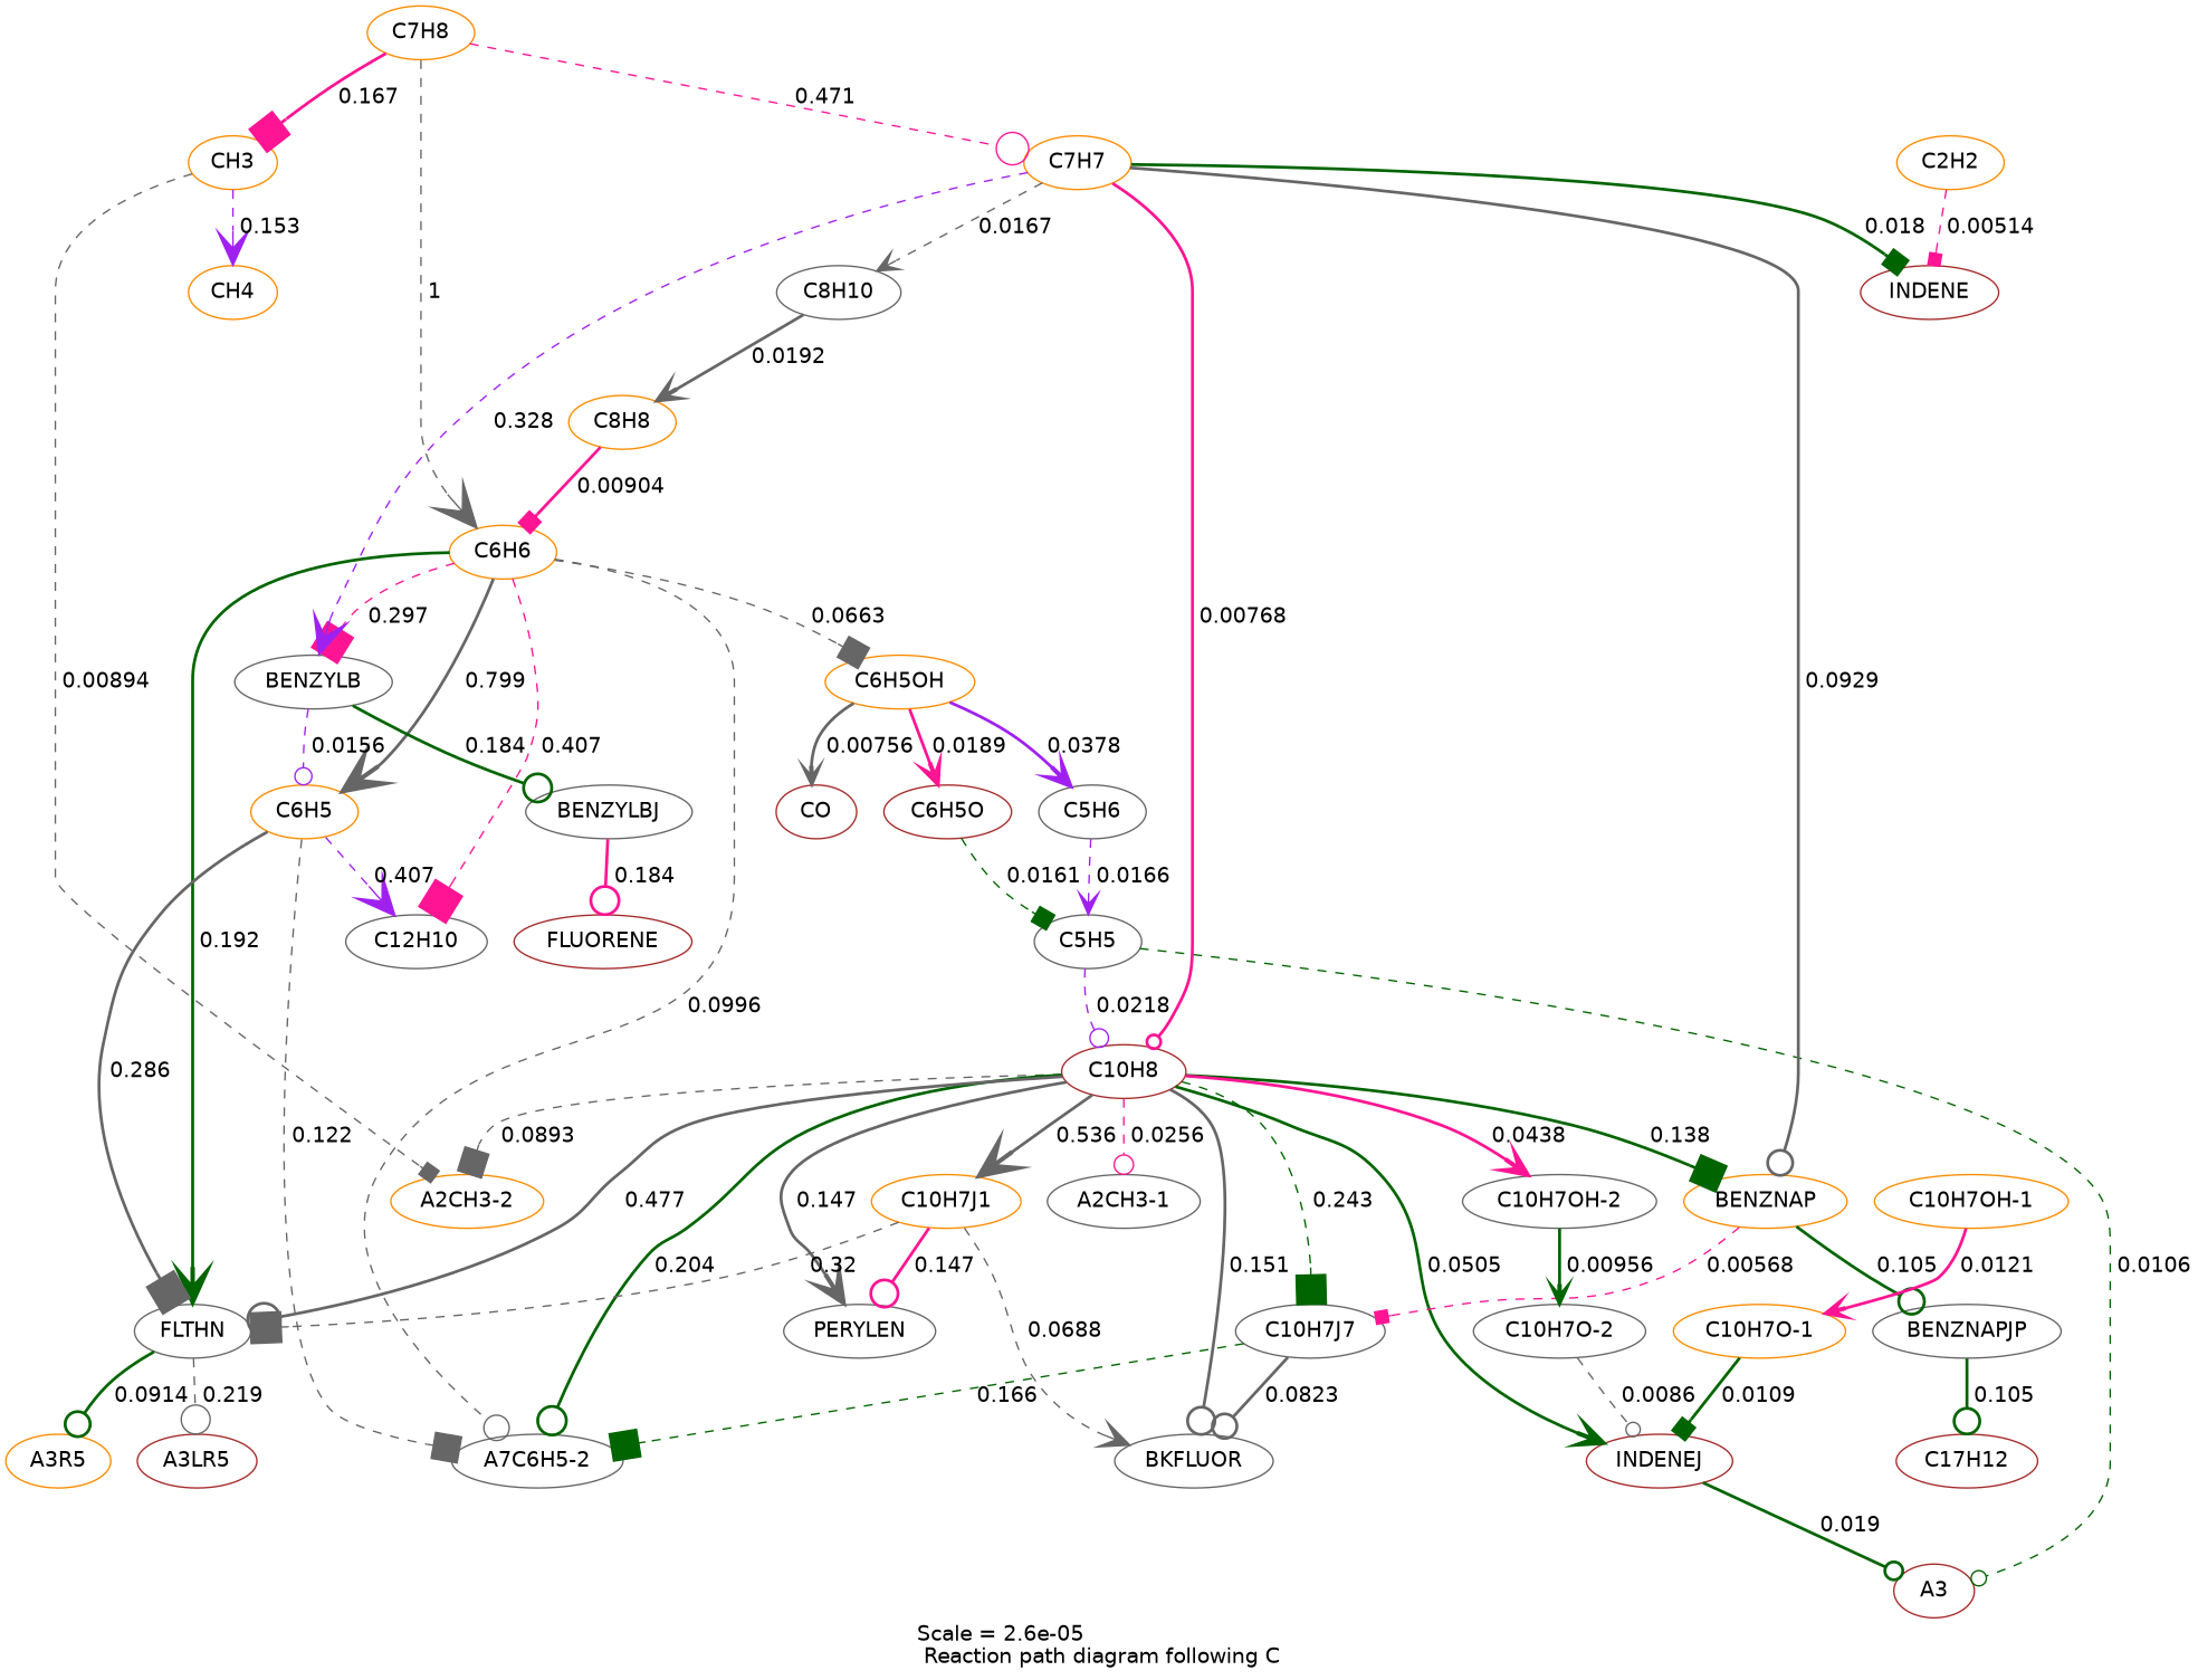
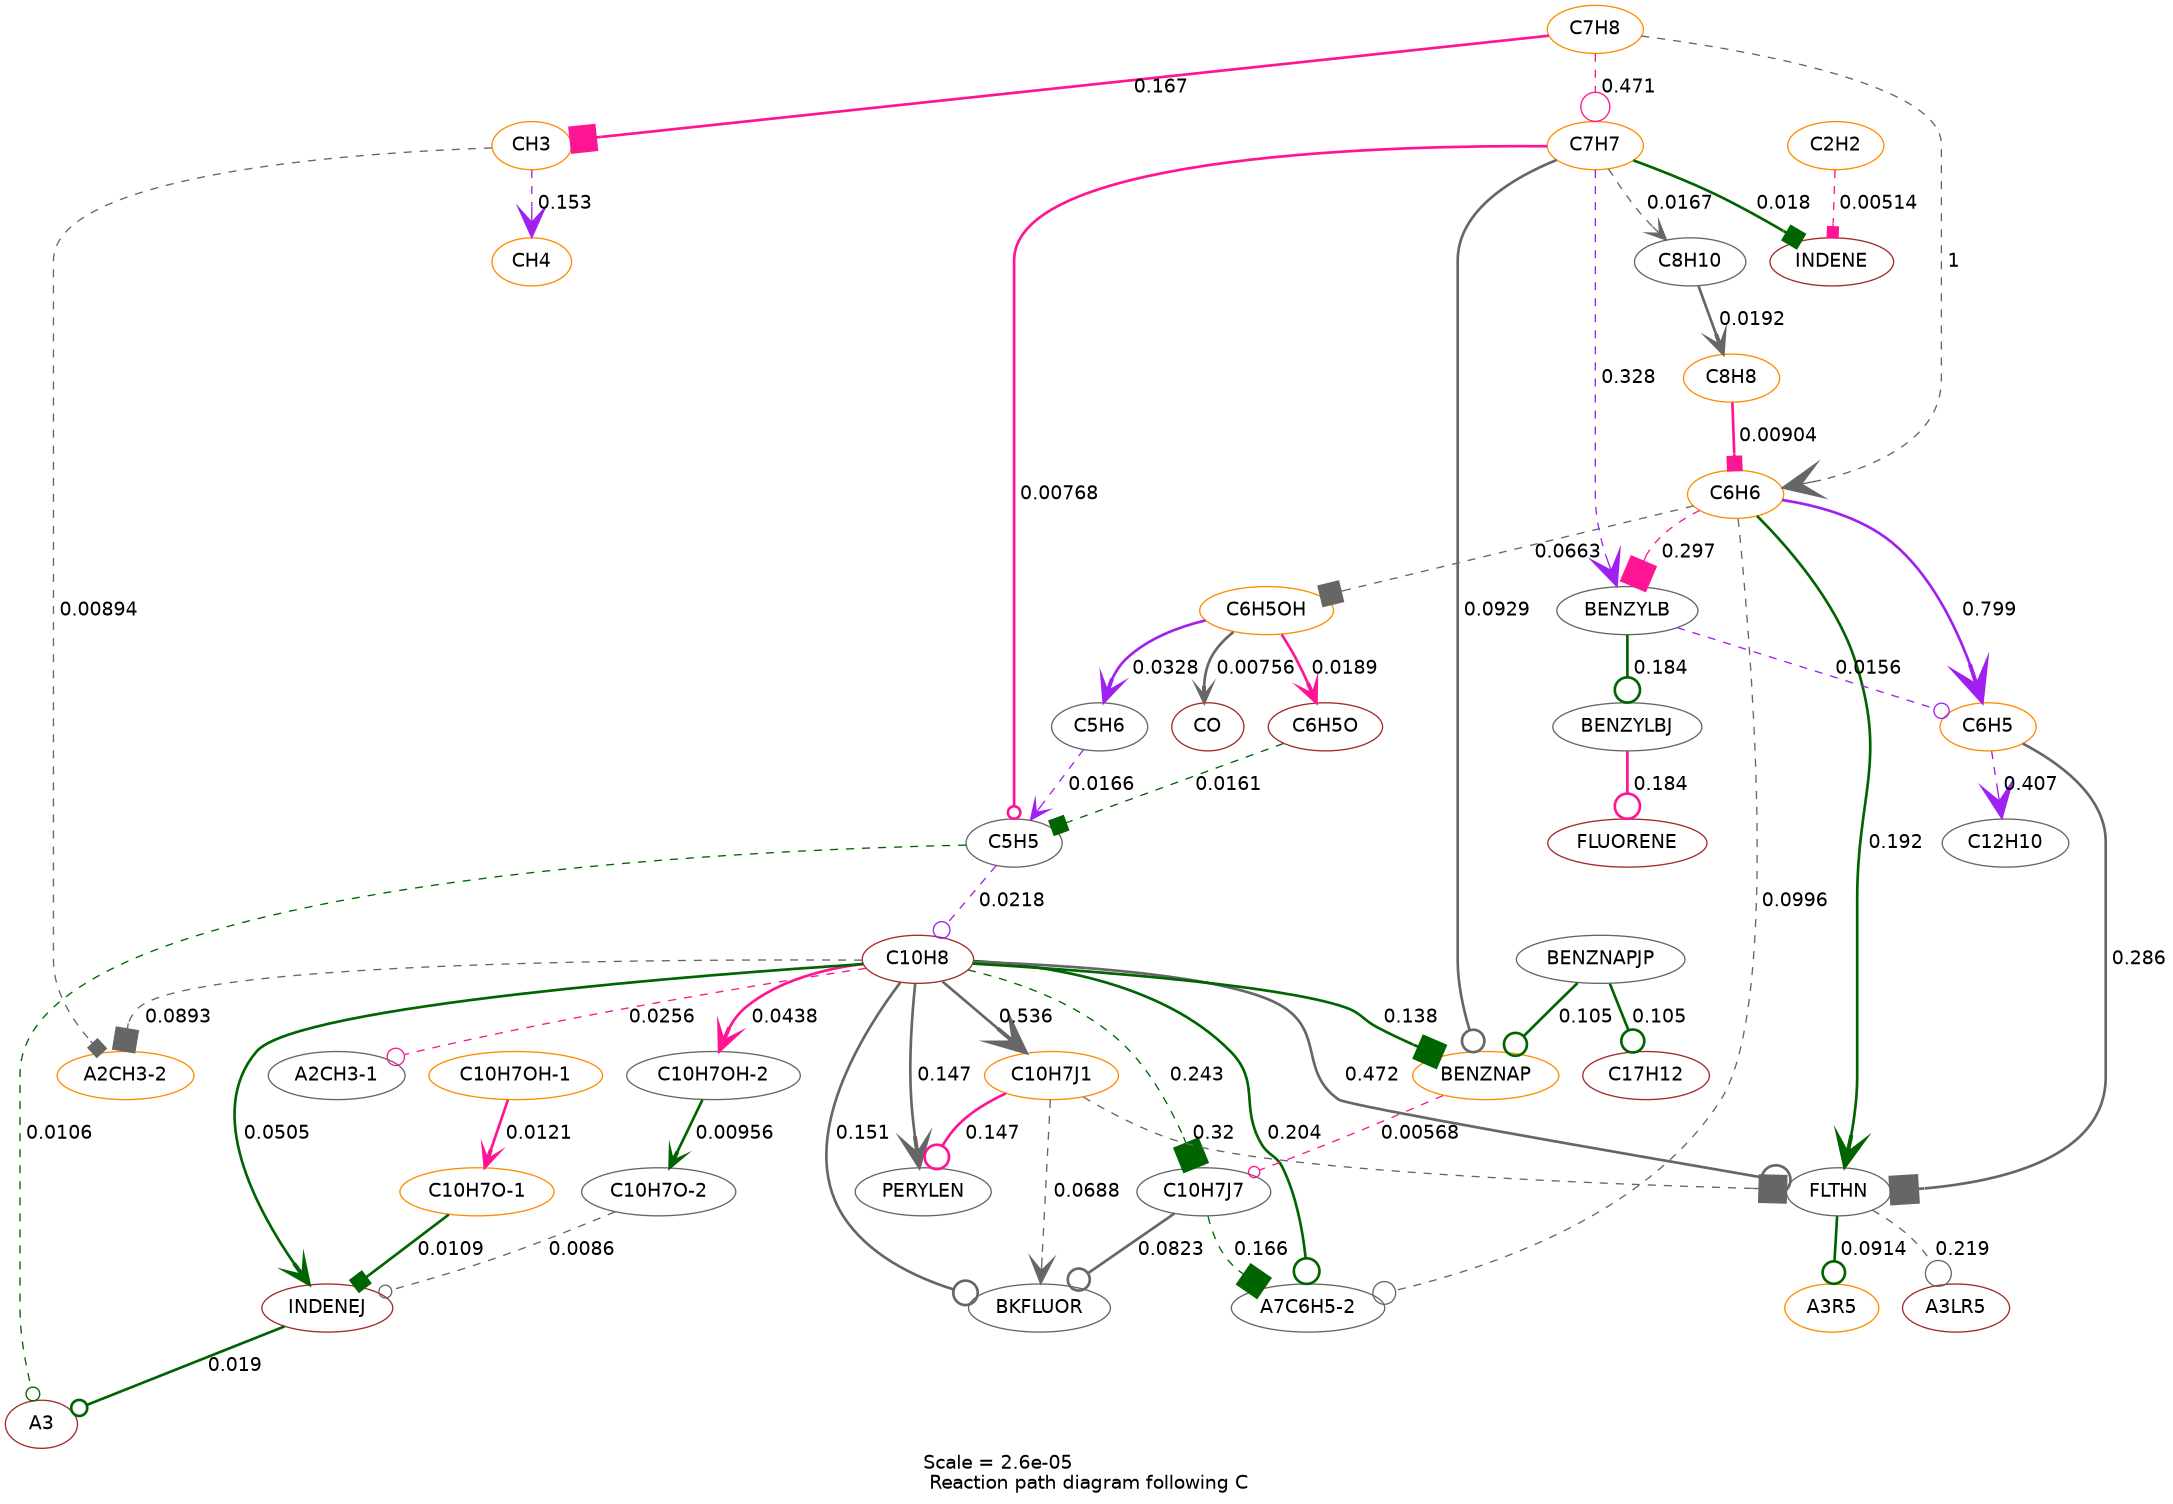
  digraph {
    fontname=Helvetica
    label="Scale = 2.6e-05\l Reaction path diagram following C"
    node [color=darkorange fontname=Helvetica]
    edge [arrowhead=odot arrowsize=1.16 color=gray40 fontname=Helvetica style=bold]
    n1 [label=C6H5OH]
    n2 [color=brown label=CO]
    n3 [color=gray40 label=C5H6]
    n4 [color=brown label=C6H5O]
    n5 [color=gray40 label=C5H5]
    n6 [label=CH3]
    n7 [label=CH4]
    n8 [label="A2CH3-2"]
    n9 [label=C7H8]
    n10 [label=C6H6]
    n11 [label=C7H7]
    n12 [color=gray40 label="A7C6H5-2"]
    n13 [color=gray40 label=FLTHN]
    n14 [label=C6H5]
    n15 [color=gray40 label=C12H10]
    n16 [color=gray40 label=BENZYLB]
    n17 [color=brown label=INDENE]
    n18 [color=brown label=C10H8]
    n19 [label=BENZNAP]
    n20 [color=gray40 label=C8H10]
    n21 [label=C2H2]
    n22 [color=brown label=A3]
    n23 [label=C10H7J1]
    n24 [color=gray40 label=BKFLUOR]
    n25 [color=gray40 label=PERYLEN]
    n26 [color=gray40 label=C10H7J7]
    n27 [color=gray40 label="C10H7OH-2"]
    n28 [color=gray40 label="A2CH3-1"]
    n29 [color=brown label=INDENEJ]
    n30 [label=A3R5]
    n31 [color=brown label=A3LR5]
    n32 [label="C10H7OH-1"]
    n33 [label="C10H7O-1"]
    n34 [color=gray40 label="C10H7O-2"]
    n35 [color=gray40 label=BENZNAPJP]
    n36 [color=gray40 label=BENZYLBJ]
    n37 [color=brown label=FLUORENE]
    n38 [label=C8H8]
    n39 [color=brown label=C17H12]
    n1 -> n2 [arrowhead=vee label=" 0.00756"]
-   n1 -> n3 [arrowhead=vee arrowsize=1.76 color=purple label=" 0.0378"]
+   n1 -> n3 [arrowhead=vee arrowsize=1.76 color=purple label=" 0.0328"]
    n1 -> n4 [arrowhead=vee arrowsize=1.5 color=deeppink label=" 0.0189"]
    n3 -> n5 [arrowhead=vee arrowsize=1.45 color=purple label=" 0.0166" style=dashed]
    n4 -> n5 [arrowhead=box arrowsize=1.44 color=darkgreen label=" 0.0161" style=dashed]
    n5 -> n18 [arrowsize=1.56 color=purple label=" 0.0218" style=dashed]
    n5 -> n22 [arrowsize=1.28 color=darkgreen label=" 0.0106" style=dashed]
    n6 -> n7 [arrowhead=vee arrowsize=2.29 color=purple label=" 0.153" style=dashed]
    n6 -> n8 [arrowhead=box arrowsize=1.22 label=" 0.00894" style=dashed]
    n9 -> n6 [arrowhead=box arrowsize=2.32 color=deeppink label=" 0.167"]
    n9 -> n10 [arrowhead=vee arrowsize=3 label=" 1" style=dashed]
    n9 -> n11 [arrowsize=2.72 color=deeppink label=" 0.471" style=dashed]
    n10 -> n1 [arrowhead=box arrowsize=1.98 label=" 0.0663" style=dashed]
    n10 -> n12 [arrowsize=2.13 label=" 0.0996" style=dashed]
    n10 -> n13 [arrowhead=vee arrowsize=2.38 color=darkgreen label=" 0.192"]
-   n10 -> n14 [arrowhead=vee arrowsize=2.92 label=" 0.799"]
-   n10 -> n15 [arrowhead=box arrowsize=2.66 color=deeppink label=" 0.407" style=dashed]
+   n10 -> n14 [arrowhead=vee arrowsize=2.92 color=purple label=" 0.799"]
    n10 -> n16 [arrowhead=box arrowsize=2.54 color=deeppink label=" 0.297" style=dashed]
    n11 -> n16 [arrowhead=vee arrowsize=2.58 color=purple label=" 0.328" style=dashed]
    n11 -> n17 [arrowhead=box arrowsize=1.48 color=darkgreen label=" 0.018"]
-   n11 -> n18 [color=deeppink label=" 0.00768"]
+   n11 -> n5 [color=deeppink label=" 0.00768"]
    n11 -> n19 [arrowsize=2.1 label=" 0.0929"]
    n11 -> n20 [arrowhead=vee arrowsize=1.45 label=" 0.0167" style=dashed]
    n13 -> n30 [arrowsize=2.1 color=darkgreen label=" 0.0914"]
    n13 -> n31 [arrowsize=2.43 label=" 0.219" style=dashed]
-   n14 -> n12 [arrowhead=box arrowsize=2.21 label=" 0.122" style=dashed]
    n14 -> n13 [arrowhead=box arrowsize=2.53 label=" 0.286"]
    n14 -> n15 [arrowhead=vee arrowsize=2.66 color=purple label=" 0.407" style=dashed]
    n16 -> n14 [arrowsize=1.43 color=purple label=" 0.0156" style=dashed]
    n16 -> n36 [arrowsize=2.36 color=darkgreen label=" 0.184"]
    n18 -> n8 [arrowhead=box arrowsize=2.09 label=" 0.0893" style=dashed]
    n18 -> n12 [arrowsize=2.4 color=darkgreen label=" 0.204"]
-   n18 -> n13 [arrowsize=2.72 label=" 0.477"]
+   n18 -> n13 [arrowsize=2.72 label=" 0.472"]
    n18 -> n19 [arrowhead=box arrowsize=2.25 color=darkgreen label=" 0.138"]
    n18 -> n23 [arrowhead=vee arrowsize=2.76 label=" 0.536"]
    n18 -> n24 [arrowsize=2.29 label=" 0.151"]
    n18 -> n25 [arrowhead=vee arrowsize=2.28 label=" 0.147"]
    n18 -> n26 [arrowhead=box arrowsize=2.47 color=darkgreen label=" 0.243" style=dashed]
    n18 -> n27 [arrowhead=vee arrowsize=1.82 color=deeppink label=" 0.0438"]
    n18 -> n28 [arrowsize=1.62 color=deeppink label=" 0.0256" style=dashed]
    n18 -> n29 [arrowhead=vee arrowsize=1.87 color=darkgreen label=" 0.0505"]
-   n19 -> n26 [arrowhead=box arrowsize=1.05 color=deeppink label=" 0.00568" style=dashed]
-   n19 -> n35 [arrowsize=2.15 color=darkgreen label=" 0.105"]
+   n19 -> n26 [arrowsize=1.05 color=deeppink label=" 0.00568" style=dashed]
+   n35 -> n19 [arrowsize=2.15 color=darkgreen label=" 0.105"]
    n20 -> n38 [arrowhead=vee arrowsize=1.51 label=" 0.0192"]
    n21 -> n17 [arrowhead=box arrowsize=1.01 color=deeppink label=" 0.00514" style=dashed]
    n23 -> n13 [arrowhead=box arrowsize=2.57 label=" 0.32" style=dashed]
    n23 -> n24 [arrowhead=vee arrowsize=1.99 label=" 0.0688" style=dashed]
    n23 -> n25 [arrowsize=2.28 color=deeppink label=" 0.147"]
    n26 -> n12 [arrowhead=box arrowsize=2.32 color=darkgreen label=" 0.166" style=dashed]
    n26 -> n24 [arrowsize=2.06 label=" 0.0823"]
    n27 -> n34 [arrowhead=vee arrowsize=1.24 color=darkgreen label=" 0.00956"]
    n29 -> n22 [arrowsize=1.5 color=darkgreen label=" 0.019"]
    n32 -> n33 [arrowhead=vee arrowsize=1.33 color=deeppink label=" 0.0121"]
    n33 -> n29 [arrowhead=box arrowsize=1.29 color=darkgreen label=" 0.0109"]
    n34 -> n29 [arrowsize=1.2 label=" 0.0086" style=dashed]
    n35 -> n39 [arrowsize=2.15 color=darkgreen label=" 0.105"]
    n36 -> n37 [arrowsize=2.36 color=deeppink label=" 0.184"]
    n38 -> n10 [arrowhead=box arrowsize=1.22 color=deeppink label=" 0.00904"]
  }
